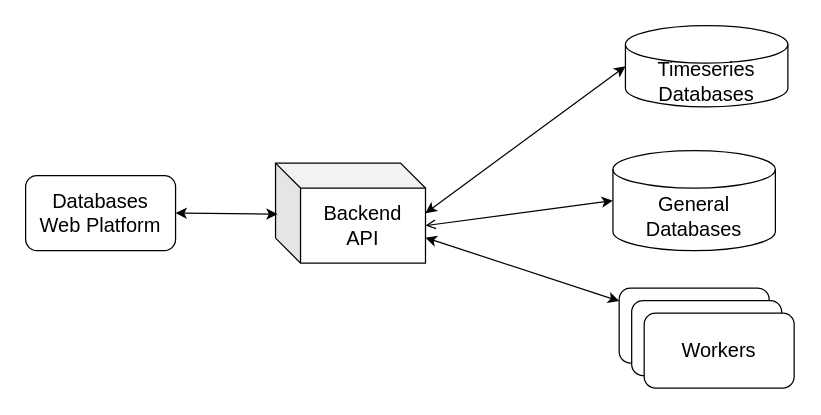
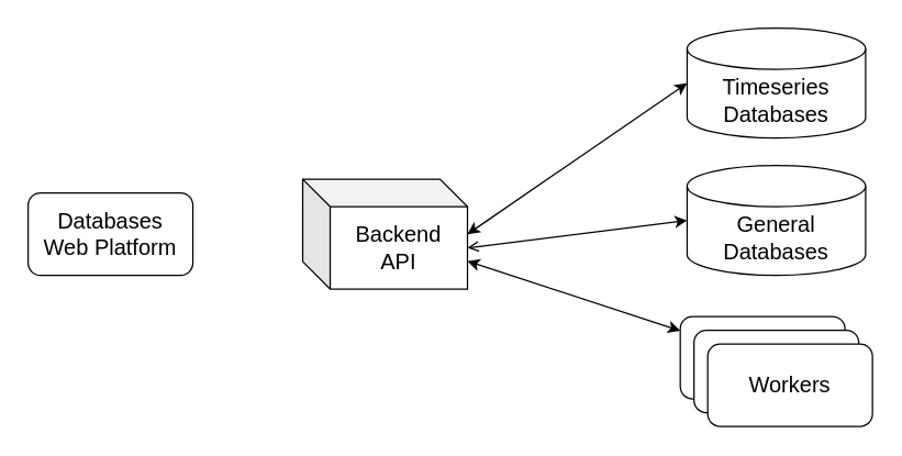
  <mxCell id="0" />
  <mxCell id="1" parent="0" />
- <mxCell id="2" value="Timeseries&lt;br&gt;Databases" style="shape=cylinder3;whiteSpace=wrap;html=1;boundedLbl=1;backgroundOutline=1;size=15;fontSize=16;" vertex="1" parent="1"><mxGeometry x="500" y="20" width="130" height="65" as="geometry" /></mxCell>
+ <mxCell id="2" value="Timeseries&lt;br&gt;Databases" style="shape=cylinder3;whiteSpace=wrap;html=1;boundedLbl=1;backgroundOutline=1;size=15;fontSize=16;" vertex="1" parent="1"><mxGeometry x="500" y="20" width="130" height="80" as="geometry" /></mxCell>
  <mxCell id="3" style="edgeStyle=none;html=1;exitX=0;exitY=0.5;exitDx=0;exitDy=0;exitPerimeter=0;entryX=0;entryY=0;entryDx=120;entryDy=50;entryPerimeter=0;fontSize=16;startArrow=classic;startFill=1;endArrow=open;" edge="1" parent="1" source="4" target="6"><mxGeometry relative="1" as="geometry" /></mxCell>
- <mxCell id="4" value="General&lt;br&gt;Databases" style="shape=cylinder3;whiteSpace=wrap;html=1;boundedLbl=1;backgroundOutline=1;size=15;fontSize=16;" vertex="1" parent="1"><mxGeometry x="490" y="120" width="130" height="80" as="geometry" /></mxCell>
+ <mxCell id="4" value="General&lt;br&gt;Databases" style="shape=cylinder3;whiteSpace=wrap;html=1;boundedLbl=1;backgroundOutline=1;size=15;fontSize=16;" vertex="1" parent="1"><mxGeometry x="500" y="120" width="130" height="80" as="geometry" /></mxCell>
  <mxCell id="5" style="edgeStyle=none;html=1;entryX=0;entryY=0.5;entryDx=0;entryDy=0;entryPerimeter=0;fontSize=16;startArrow=classic;startFill=1;" edge="1" parent="1" target="2"><mxGeometry relative="1" as="geometry"><mxPoint x="340" y="170" as="sourcePoint" /></mxGeometry></mxCell>
  <mxCell id="6" value="Backend&lt;br&gt;API" style="shape=cube;whiteSpace=wrap;html=1;boundedLbl=1;backgroundOutline=1;darkOpacity=0.05;darkOpacity2=0.1;fontSize=16;" vertex="1" parent="1"><mxGeometry x="220" y="130" width="120" height="80" as="geometry" /></mxCell>
  <mxCell id="7" value="" style="edgeStyle=none;html=1;fontSize=16;startArrow=classic;startFill=1;" edge="1" parent="1" source="8" target="6"><mxGeometry relative="1" as="geometry" /></mxCell>
  <mxCell id="8" value="Workers" style="rounded=1;whiteSpace=wrap;html=1;fontSize=16;" vertex="1" parent="1"><mxGeometry x="495" y="230" width="120" height="60" as="geometry" /></mxCell>
  <mxCell id="9" value="Workers" style="rounded=1;whiteSpace=wrap;html=1;fontSize=16;" vertex="1" parent="1"><mxGeometry x="505" y="240" width="120" height="60" as="geometry" /></mxCell>
  <mxCell id="10" value="Workers" style="rounded=1;whiteSpace=wrap;html=1;fontSize=16;" vertex="1" parent="1"><mxGeometry x="515" y="250" width="120" height="60" as="geometry" /></mxCell>
- <mxCell id="11" style="edgeStyle=none;html=1;exitX=1;exitY=0.5;exitDx=0;exitDy=0;entryX=0.014;entryY=0.511;entryDx=0;entryDy=0;entryPerimeter=0;fontSize=16;startArrow=classic;startFill=1;" edge="1" parent="1" source="12" target="6"><mxGeometry relative="1" as="geometry" /></mxCell>
  <mxCell id="12" value="Databases&lt;br&gt;Web Platform" style="rounded=1;whiteSpace=wrap;html=1;fontSize=16;" vertex="1" parent="1"><mxGeometry x="20" y="140" width="120" height="60" as="geometry" /></mxCell>
